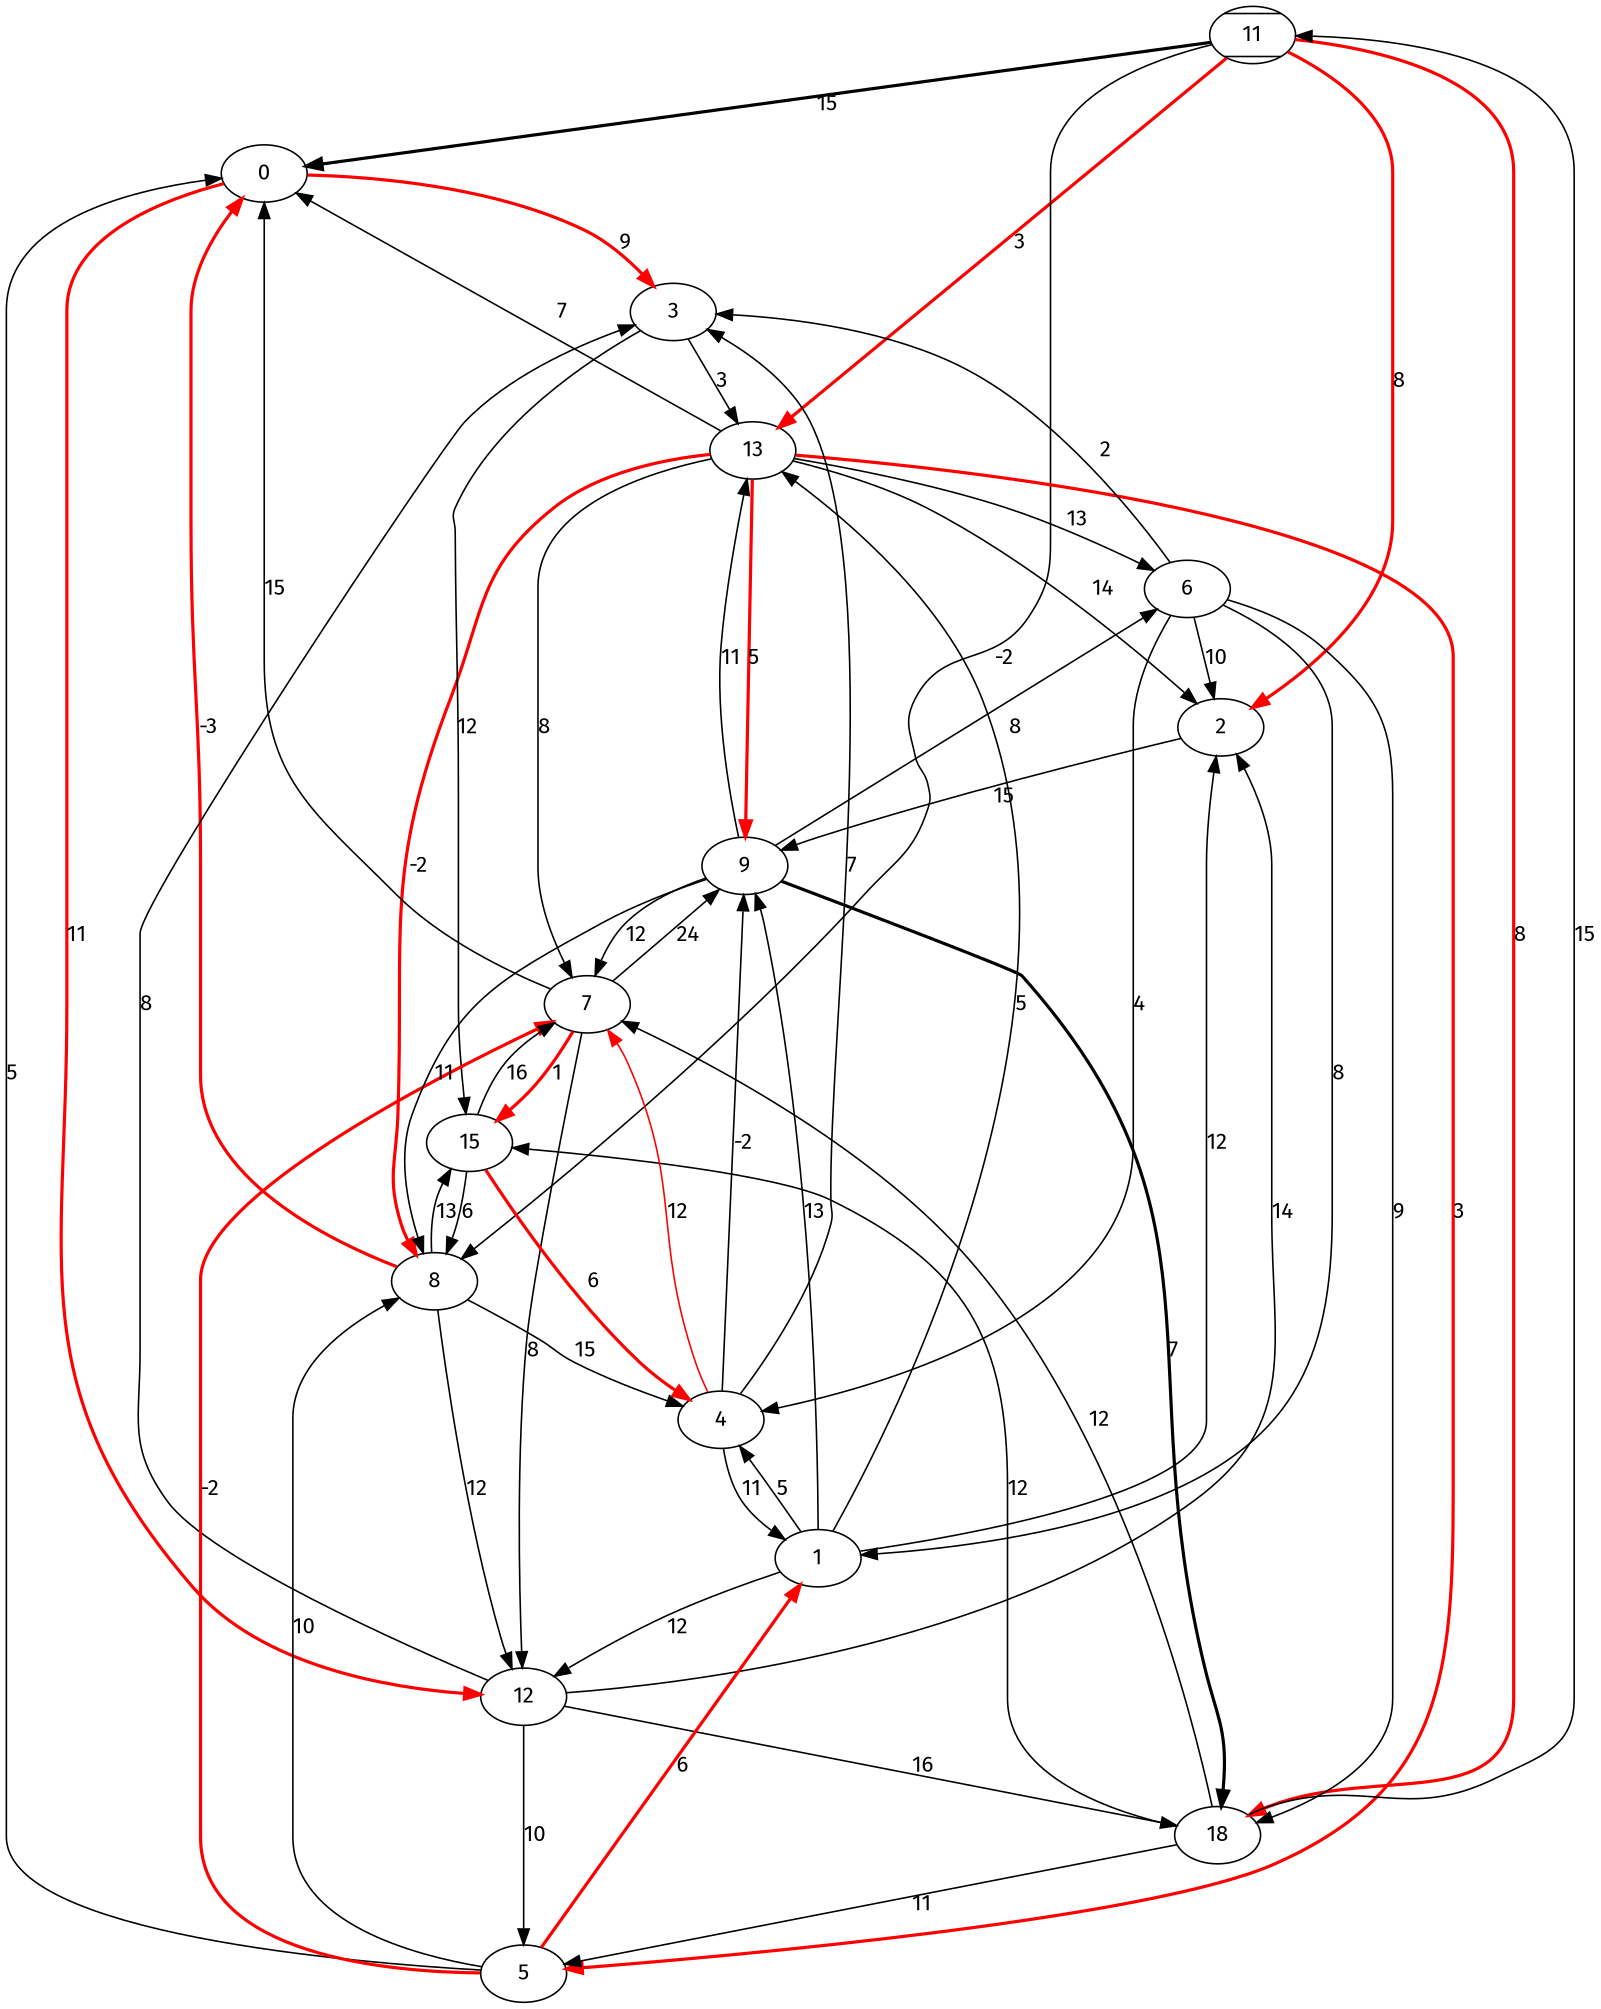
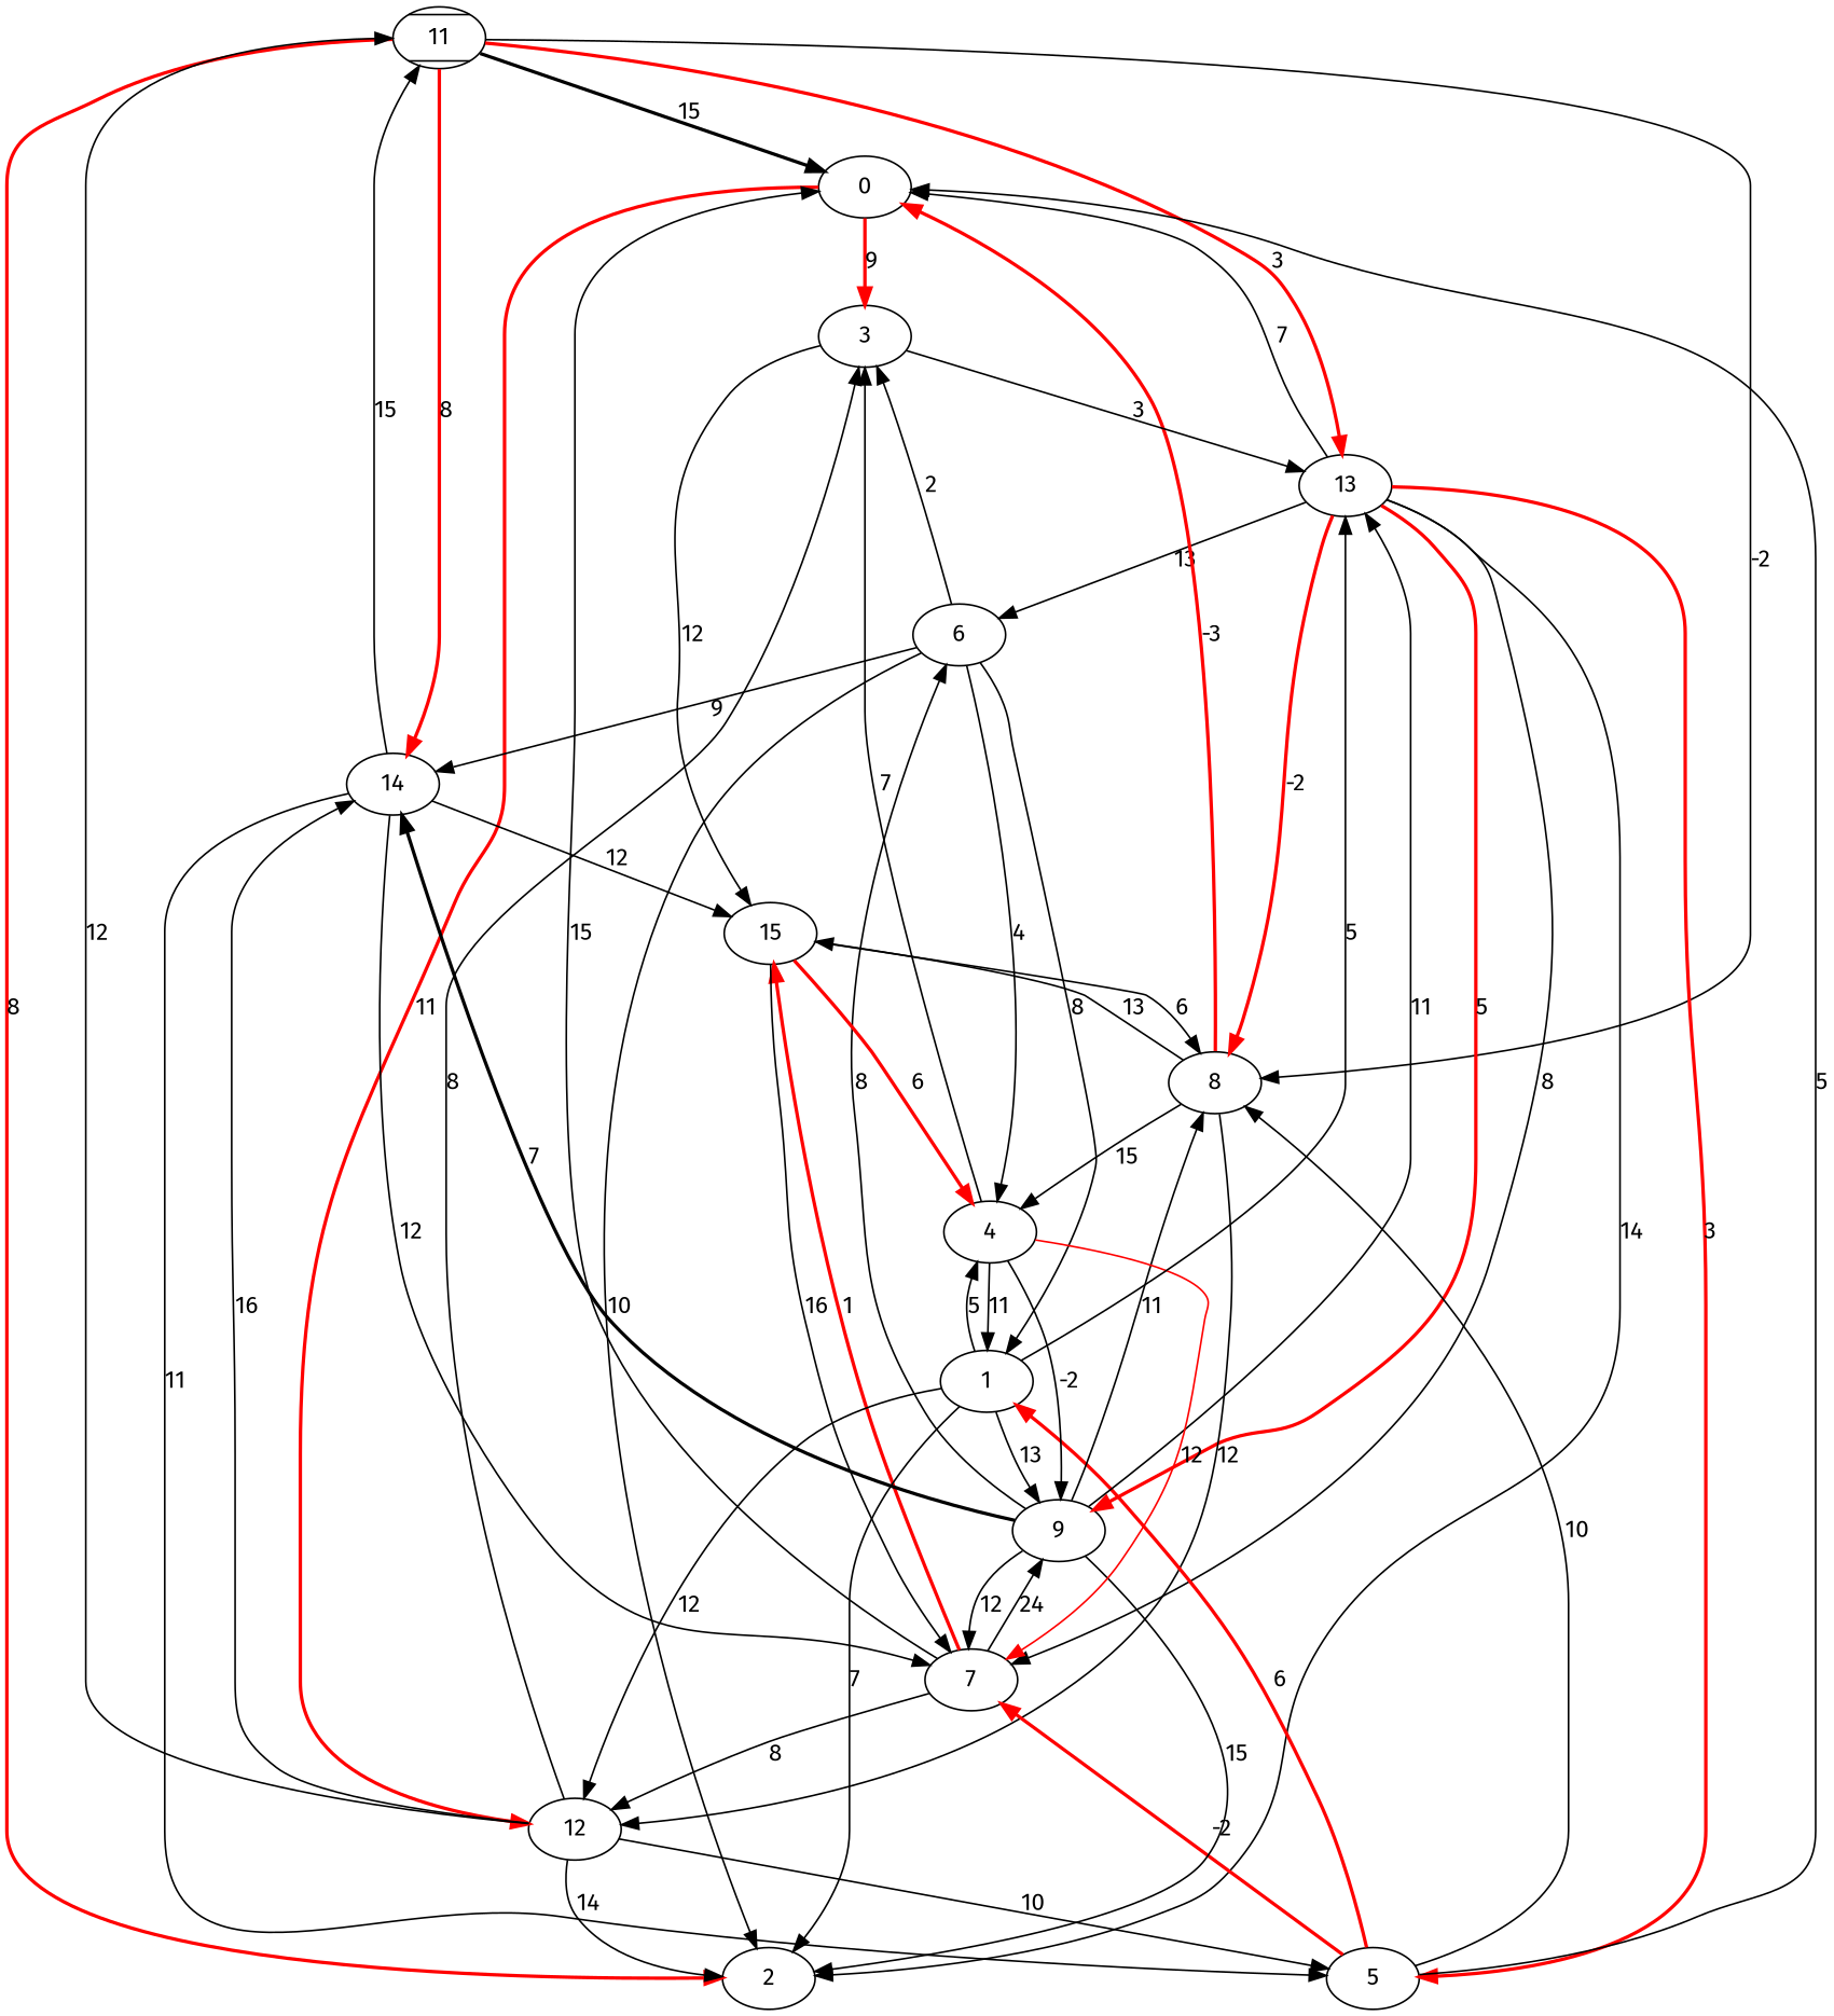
  digraph {
    fontname="Fira Sans"
    node [fontname="Fira Sans"]
    edge [fontname="Fira Sans"]
    11 [style=diagonals]
    0
    2
    13
    8
-   14 [label=18]
+   14
    3
    12
    7
    5
    9
    6
    15
    4
    1
    11 -> 0 [label=15 style=bold]
    11 -> 2 [color=red label=8 style=bold]
    11 -> 13 [color=red label=3 style=bold]
    11 -> 8 [label=-2]
    11 -> 14 [color=red label=8 style=bold]
    0 -> 3 [color=red label=9 style=bold]
    0 -> 12 [color=red label=11 style=bold]
    13 -> 0 [label=7]
    13 -> 2 [label=14]
    13 -> 8 [color=red label=-2 style=bold]
    13 -> 7 [label=8]
    13 -> 5 [color=red label=3 style=bold]
    13 -> 9 [color=red label=5 style=bold]
    13 -> 6 [label=13]
    8 -> 0 [color=red label=-3 style=bold]
    8 -> 12 [label=12]
    8 -> 15 [label=13]
    8 -> 4 [label=15]
    14 -> 11 [label=15]
    14 -> 7 [label=12]
    14 -> 5 [label=11]
    14 -> 15 [label=12]
    3 -> 13 [label=3]
    3 -> 15 [label=12]
+   12 -> 11 [label=12]
    12 -> 2 [label=14]
    12 -> 14 [label=16]
    12 -> 3 [label=8]
    12 -> 5 [label=10]
    7 -> 0 [label=15]
    7 -> 12 [label=8]
    7 -> 9 [label=24]
    7 -> 15 [color=red label=1 style=bold]
    5 -> 0 [label=5]
    5 -> 8 [label=10]
    5 -> 7 [color=red label=-2 style=bold]
    5 -> 1 [color=red label=6 style=bold]
-   2 -> 9 [label=15]
+   9 -> 2 [label=15]
    9 -> 13 [label=11]
    9 -> 8 [label=11]
    9 -> 14 [label=7 style=bold]
    9 -> 7 [label=12]
    9 -> 6 [label=8]
    6 -> 2 [label=10]
    6 -> 14 [label=9]
    6 -> 3 [label=2]
    6 -> 4 [label=4]
    6 -> 1 [label=8]
    15 -> 8 [label=6]
    15 -> 7 [label=16]
    15 -> 4 [color=red label=6 style=bold]
    4 -> 3 [label=7]
    4 -> 7 [color=red label=12]
    4 -> 9 [label=-2]
    4 -> 1 [label=11]
-   1 -> 2 [label=12]
+   1 -> 2 [label=7]
    1 -> 13 [label=5]
    1 -> 12 [label=12]
    1 -> 9 [label=13]
    1 -> 4 [label=5]
  }
